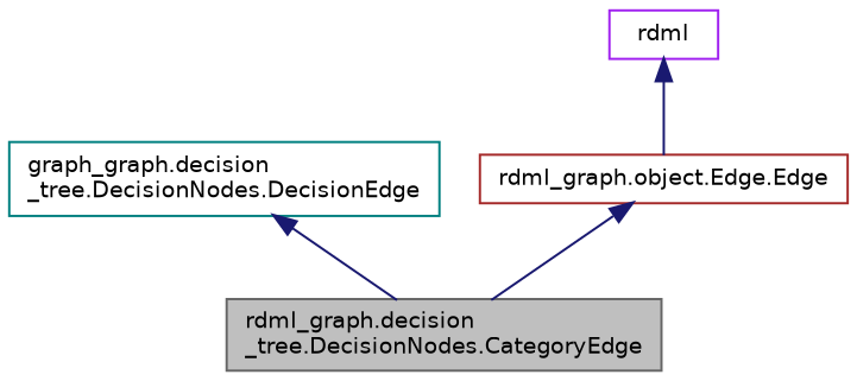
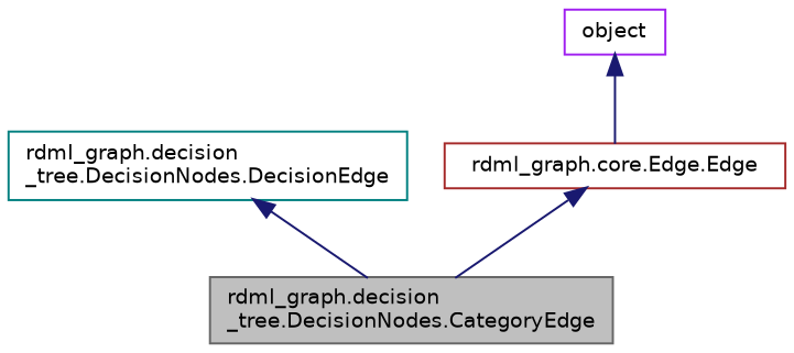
  digraph {
    node [fillcolor=white fontname=Helvetica fontsize=10 shape=record style=filled]
    edge [color=midnightblue dir=back fontname=Helvetica fontsize=10 labelfontname=Helvetica labelfontsize=10 style=solid]
    n1 [color=gray40 fillcolor=grey75 fontcolor=black height=0.2 label="rdml_graph.decision\l_tree.DecisionNodes.CategoryEdge" width=0.4]
-   n2 [color=teal height=0.2 label="graph_graph.decision\l_tree.DecisionNodes.DecisionEdge" width=0.4]
-   n3 [color=brown height=0.2 label="rdml_graph.object.Edge.Edge" width=0.4]
-   n4 [color=purple height=0.2 label=rdml width=0.4]
+   n2 [color=teal height=0.2 label="rdml_graph.decision\l_tree.DecisionNodes.DecisionEdge" width=0.4]
+   n3 [color=brown height=0.2 label="rdml_graph.core.Edge.Edge" width=0.4]
+   n4 [color=purple height=0.2 label=object width=0.4]
    n2 -> n1
    n3 -> n1
    n4 -> n3
  }
